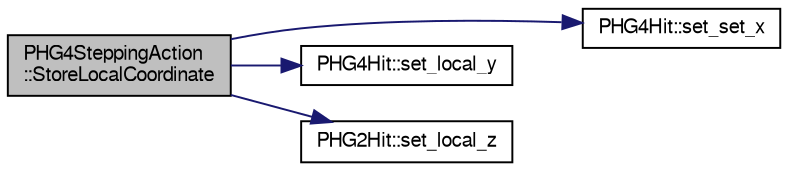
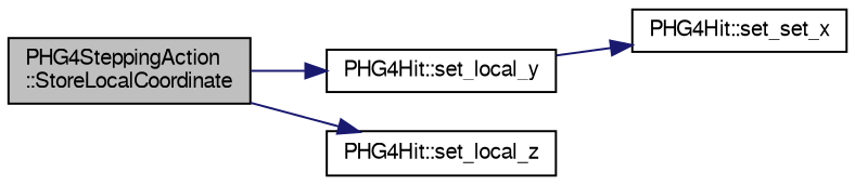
  digraph {
    rankdir=LR
    node [color=black fontname=FreeSans fontsize=10 shape=record]
    edge [color=midnightblue fontname=FreeSans fontsize=10 labelfontname=FreeSans labelfontsize=10 style=solid]
    n1 [fillcolor=grey75 fontcolor=black height=0.2 label="PHG4SteppingAction\l::StoreLocalCoordinate" style=filled width=0.4]
    n2 [height=0.2 label="PHG4Hit::set_set_x" width=0.4]
    n3 [height=0.2 label="PHG4Hit::set_local_y" width=0.4]
-   n4 [height=0.2 label="PHG2Hit::set_local_z" width=0.4]
-   n1 -> n2
+   n4 [height=0.2 label="PHG4Hit::set_local_z" width=0.4]
+   n3 -> n2
    n1 -> n3
    n1 -> n4
  }
